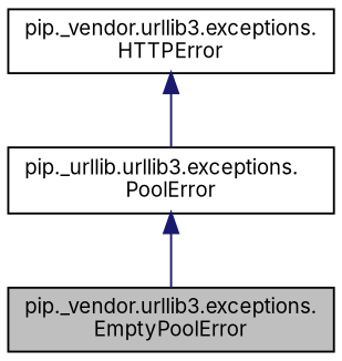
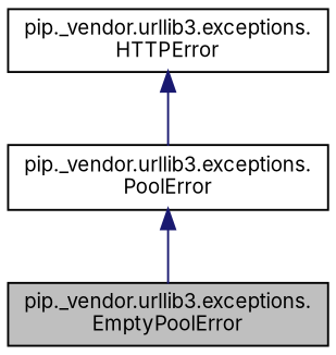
  digraph {
    fontname=Inter
    node [color=black fillcolor=white fontname=Inter fontsize=10 shape=record style=filled]
    edge [color=midnightblue dir=back fontname=Inter fontsize=10 labelfontname=Helvetica labelfontsize=10 style=solid]
    n1 [fillcolor=grey75 fontcolor=black height=0.2 label="pip._vendor.urllib3.exceptions.\lEmptyPoolError" width=0.4]
-   n2 [height=0.2 label="pip._urllib.urllib3.exceptions.\lPoolError" width=0.4]
+   n2 [height=0.2 label="pip._vendor.urllib3.exceptions.\lPoolError" width=0.4]
    n3 [height=0.2 label="pip._vendor.urllib3.exceptions.\lHTTPError" width=0.4]
    n2 -> n1
    n3 -> n2
  }
